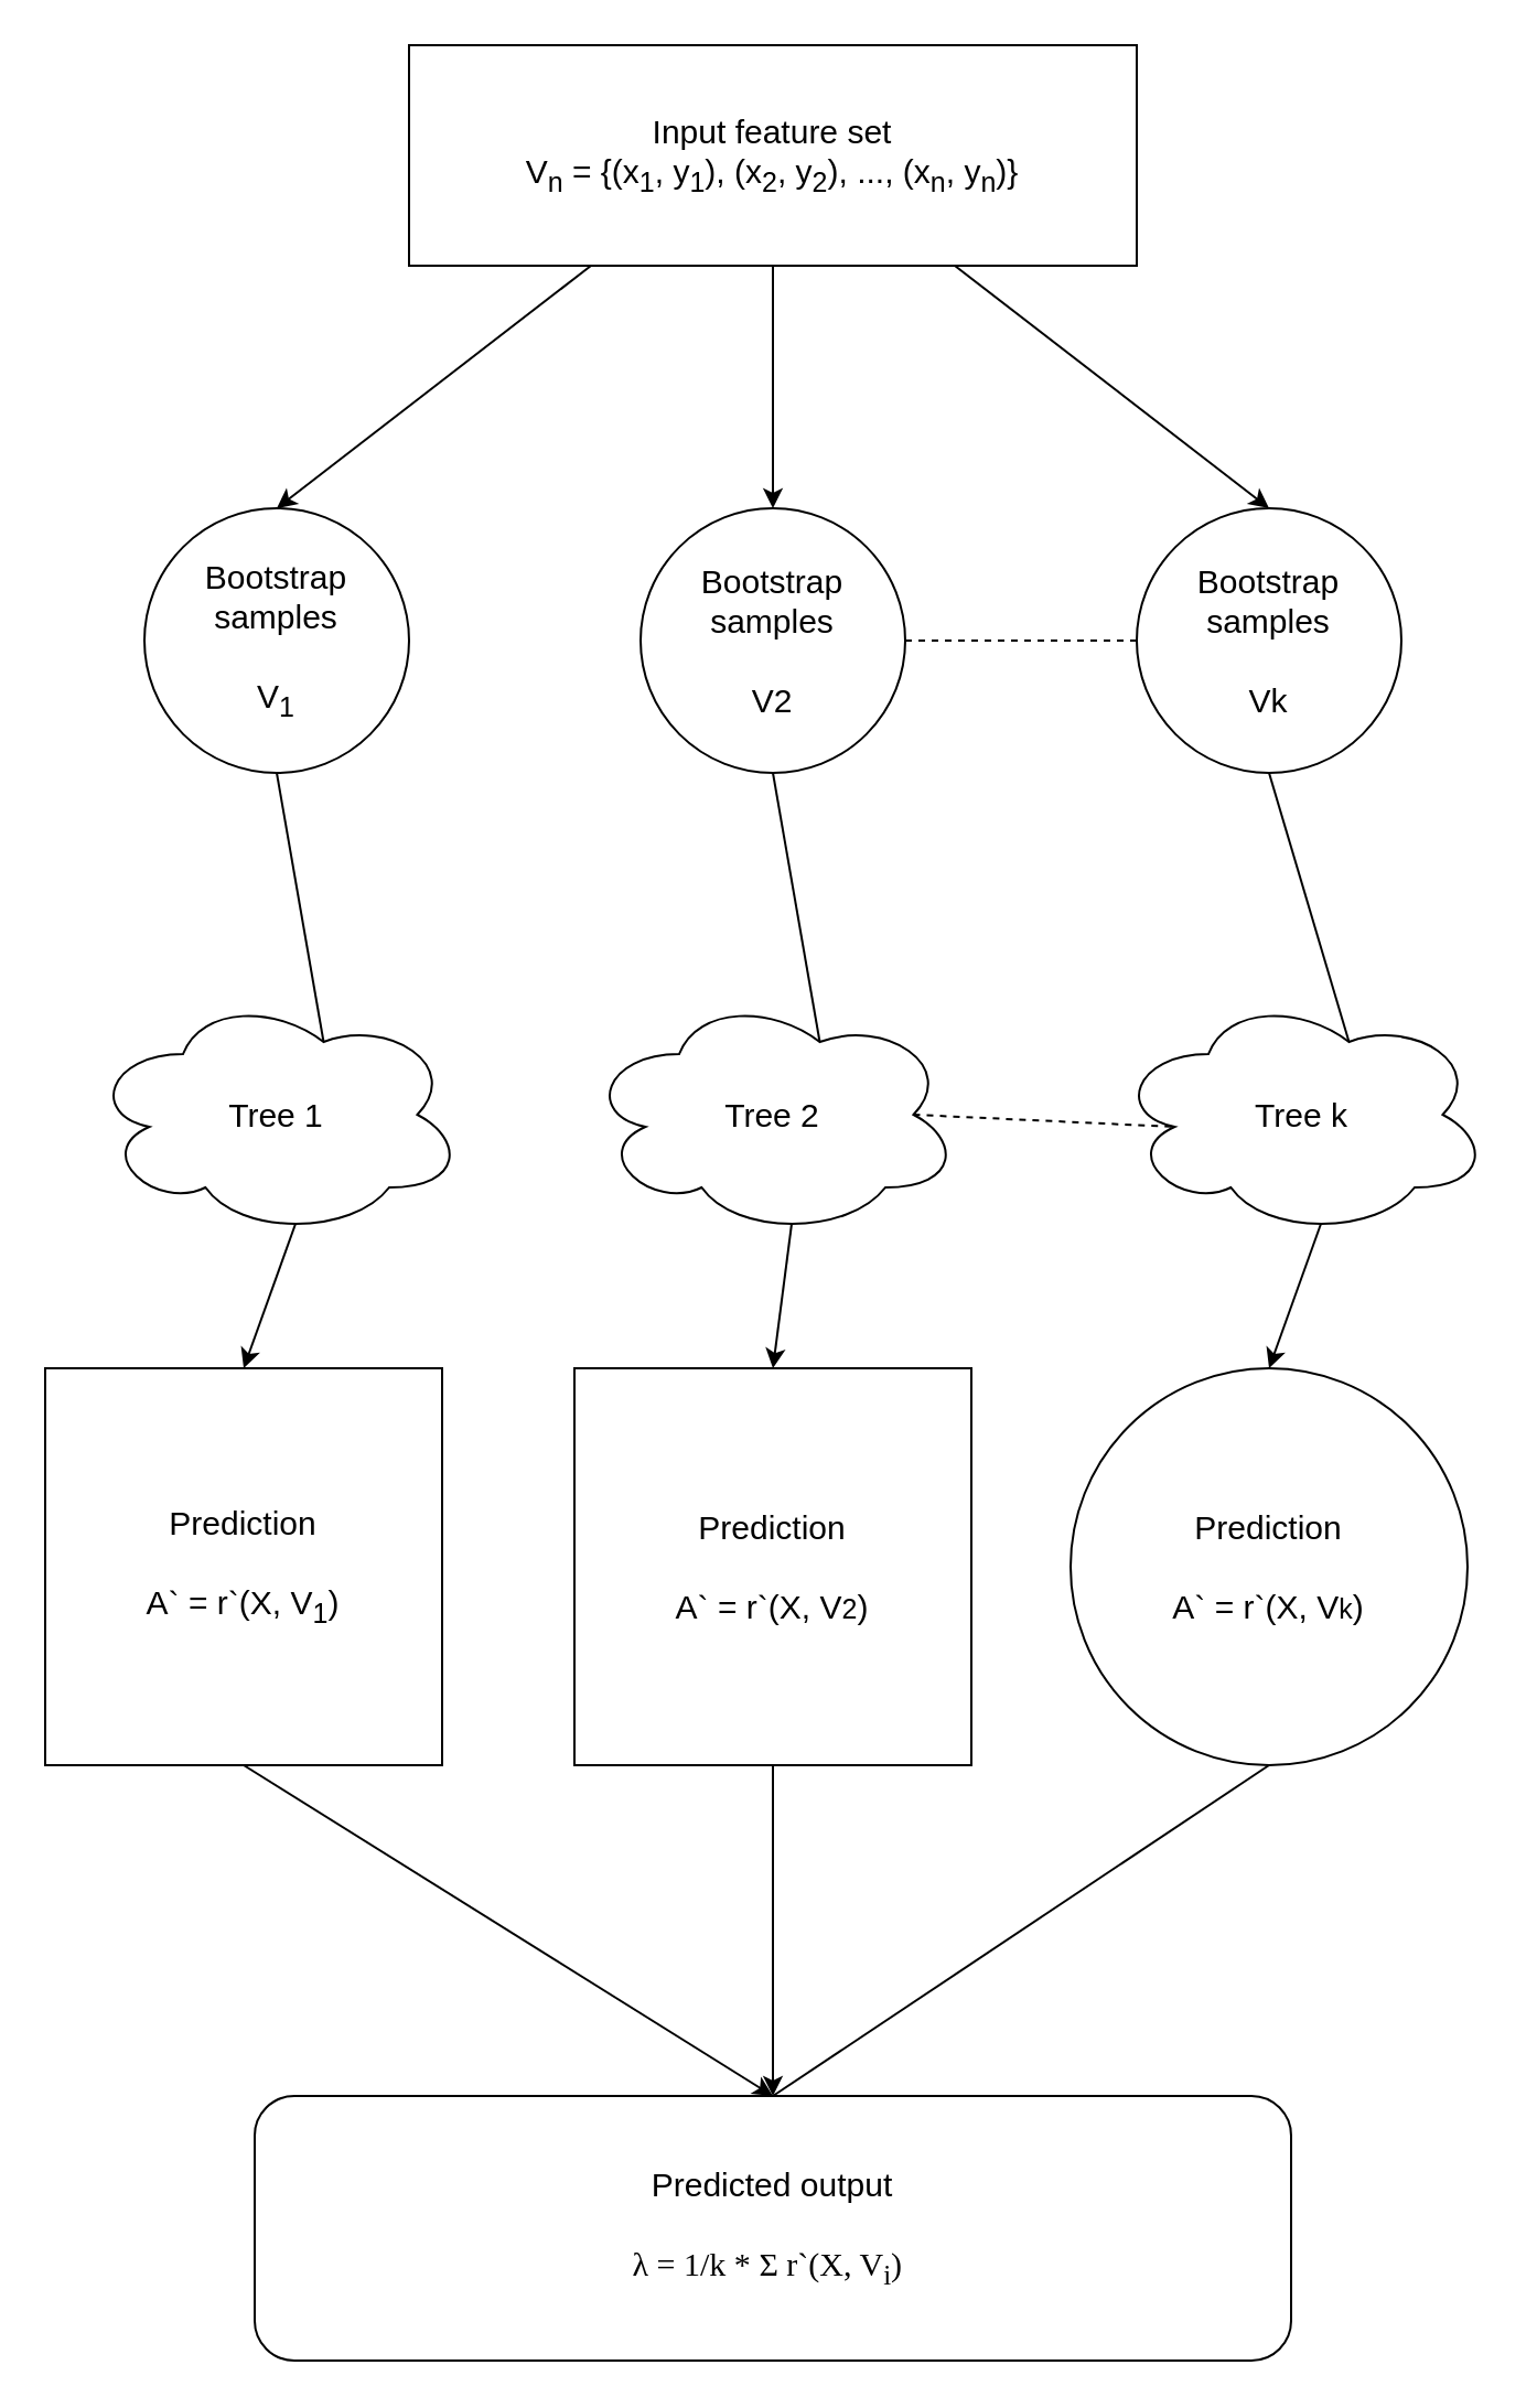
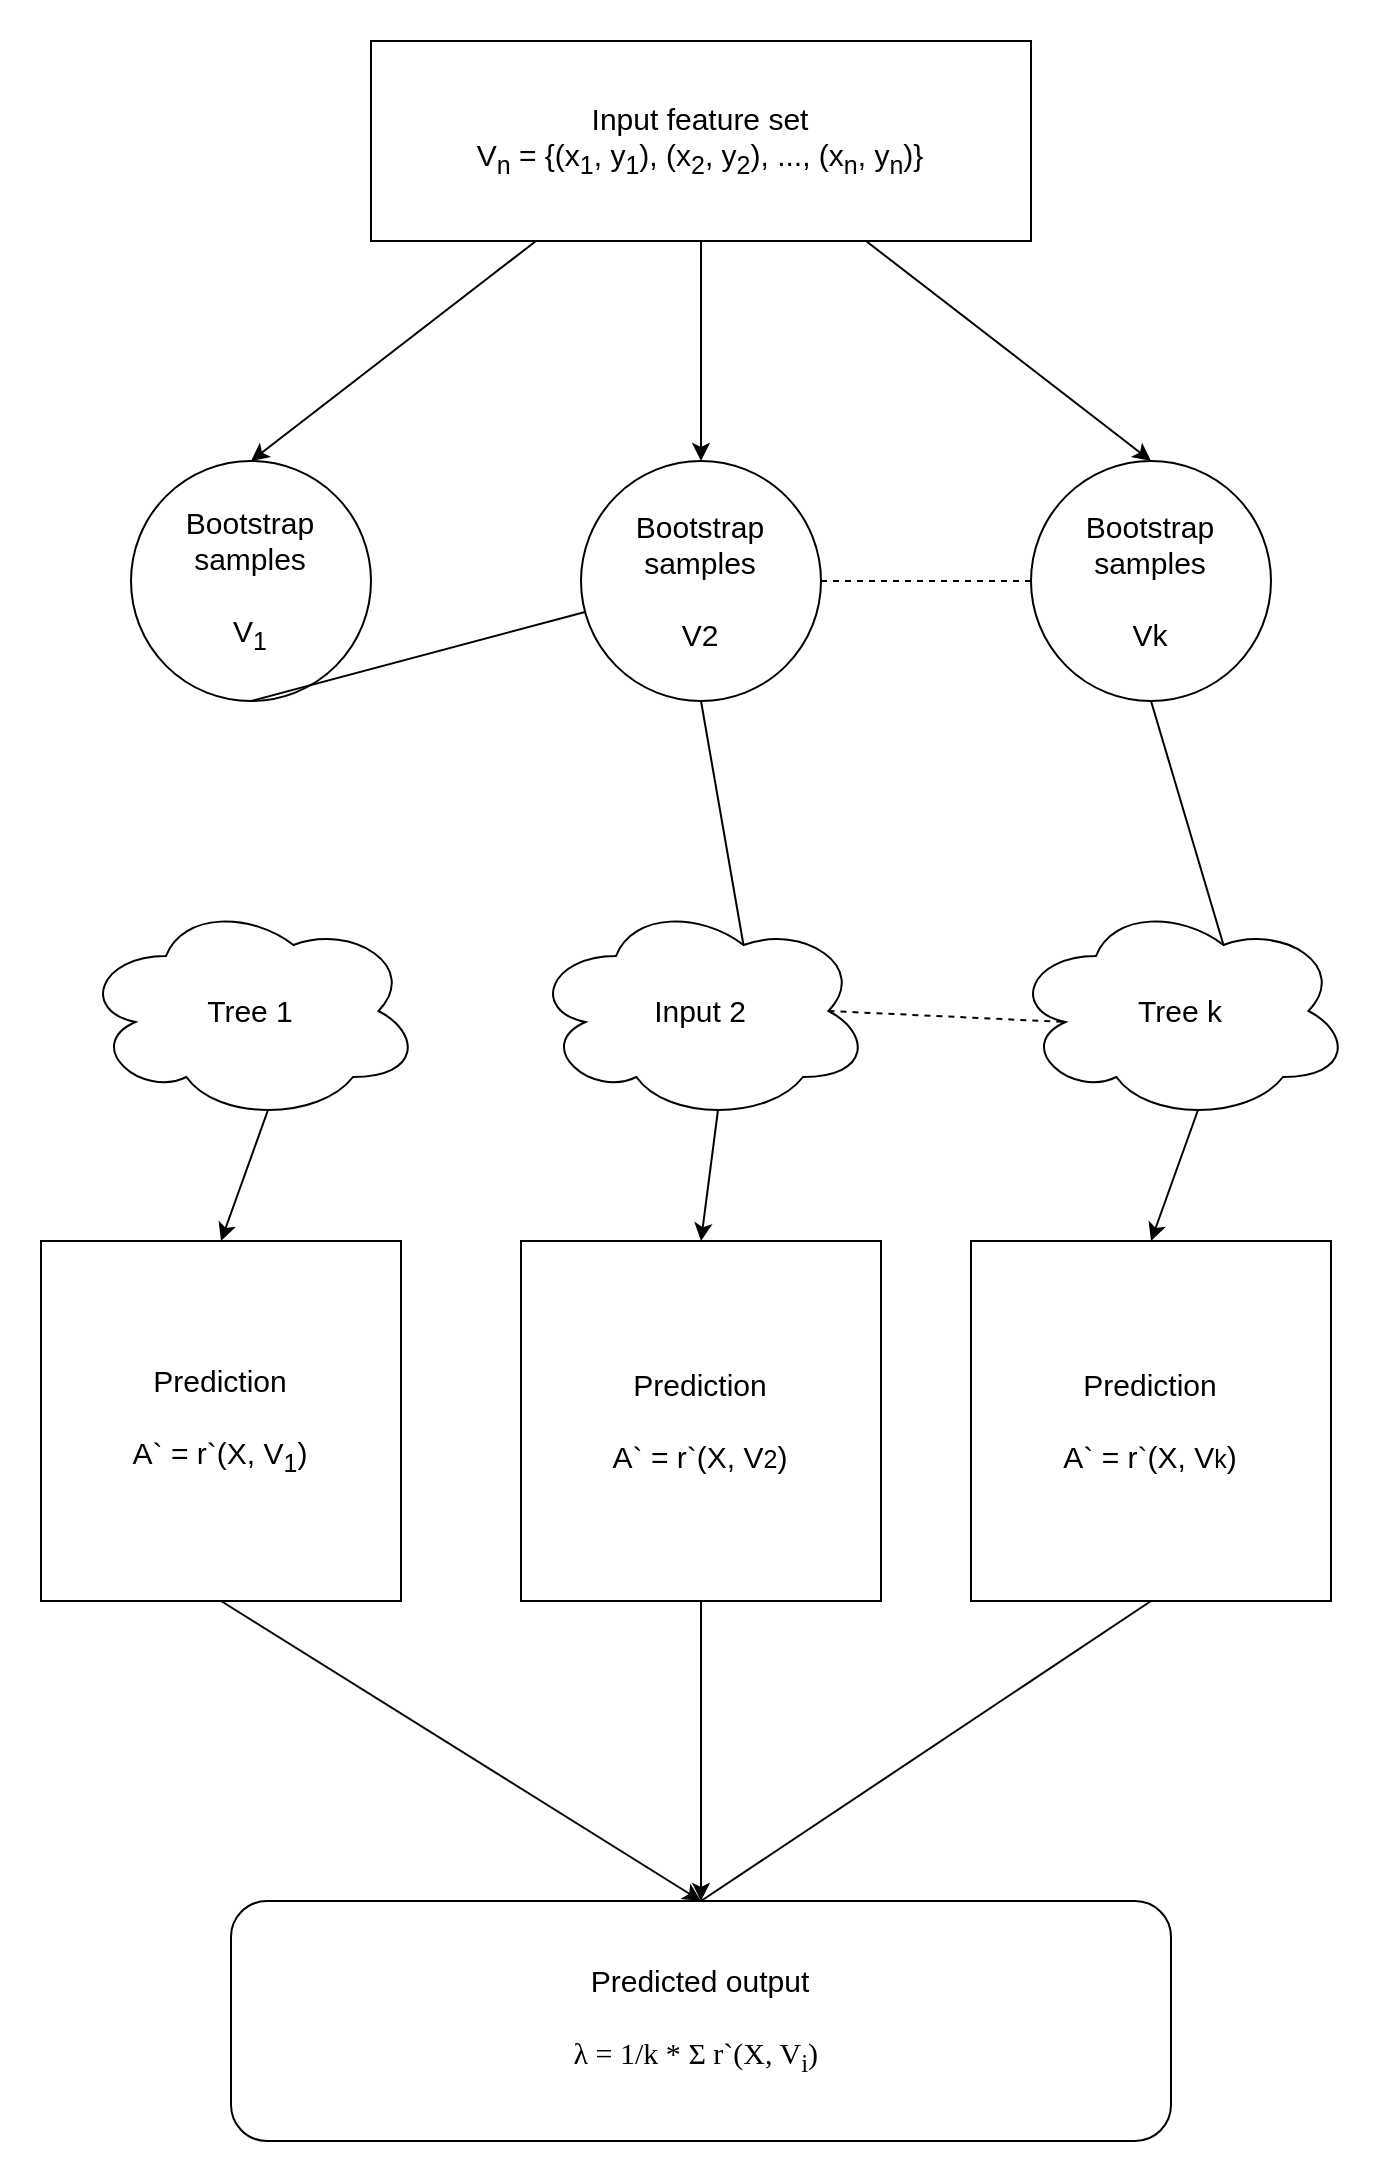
  <mxCell id="0" />
  <mxCell id="1" parent="0" />
  <mxCell id="2" value="&lt;font style=&quot;font-size: 15px;&quot;&gt;Input feature set&lt;/font&gt;&lt;div style=&quot;font-size: 15px;&quot;&gt;&lt;font style=&quot;font-size: 15px;&quot;&gt;V&lt;sub&gt;n&lt;/sub&gt; = {(x&lt;sub&gt;1&lt;/sub&gt;, y&lt;sub&gt;1&lt;/sub&gt;), (x&lt;sub&gt;2&lt;/sub&gt;, y&lt;sub&gt;2&lt;/sub&gt;), ..., (x&lt;sub&gt;n&lt;/sub&gt;, y&lt;sub&gt;n&lt;/sub&gt;)}&lt;/font&gt;&lt;/div&gt;" style="rounded=0;whiteSpace=wrap;html=1;" vertex="1" parent="1"><mxGeometry x="185" y="20" width="330" height="100" as="geometry" /></mxCell>
  <mxCell id="3" value="" style="endArrow=classic;html=1;rounded=0;exitX=0.25;exitY=1;exitDx=0;exitDy=0;entryX=0.5;entryY=0;entryDx=0;entryDy=0;" edge="1" parent="1" source="2" target="6"><mxGeometry width="50" height="50" relative="1" as="geometry"><mxPoint x="-85" y="360" as="sourcePoint" /><mxPoint x="155" y="230" as="targetPoint" /></mxGeometry></mxCell>
  <mxCell id="4" value="" style="endArrow=classic;html=1;rounded=0;exitX=0.5;exitY=1;exitDx=0;exitDy=0;entryX=0.5;entryY=0;entryDx=0;entryDy=0;" edge="1" parent="1" source="2" target="7"><mxGeometry width="50" height="50" relative="1" as="geometry"><mxPoint x="278" y="130" as="sourcePoint" /><mxPoint x="350" y="230" as="targetPoint" /></mxGeometry></mxCell>
  <mxCell id="5" value="" style="endArrow=classic;html=1;rounded=0;exitX=0.75;exitY=1;exitDx=0;exitDy=0;entryX=0.5;entryY=0;entryDx=0;entryDy=0;" edge="1" parent="1" source="2" target="8"><mxGeometry width="50" height="50" relative="1" as="geometry"><mxPoint x="458" y="120" as="sourcePoint" /><mxPoint x="535" y="230" as="targetPoint" /></mxGeometry></mxCell>
  <mxCell id="6" value="&lt;font style=&quot;font-size: 15px;&quot;&gt;Bootstrap&lt;/font&gt;&lt;div style=&quot;font-size: 15px;&quot;&gt;&lt;font style=&quot;font-size: 15px;&quot;&gt;samples&lt;/font&gt;&lt;/div&gt;&lt;div style=&quot;font-size: 15px;&quot;&gt;&lt;font style=&quot;font-size: 15px;&quot;&gt;&lt;br&gt;&lt;/font&gt;&lt;/div&gt;&lt;div style=&quot;font-size: 15px;&quot;&gt;&lt;font style=&quot;font-size: 15px;&quot;&gt;V&lt;sub style=&quot;&quot;&gt;1&lt;/sub&gt;&lt;/font&gt;&lt;/div&gt;" style="ellipse;whiteSpace=wrap;html=1;aspect=fixed;" vertex="1" parent="1"><mxGeometry x="65" y="230" width="120" height="120" as="geometry" /></mxCell>
  <mxCell id="7" value="&lt;font style=&quot;font-size: 15px;&quot;&gt;Bootstrap&lt;/font&gt;&lt;div style=&quot;font-size: 15px;&quot;&gt;&lt;font style=&quot;font-size: 15px;&quot;&gt;samples&lt;/font&gt;&lt;/div&gt;&lt;div style=&quot;font-size: 15px;&quot;&gt;&lt;font style=&quot;font-size: 15px;&quot;&gt;&lt;br&gt;&lt;/font&gt;&lt;/div&gt;&lt;div style=&quot;font-size: 15px;&quot;&gt;&lt;font style=&quot;font-size: 15px;&quot;&gt;V2&lt;/font&gt;&lt;/div&gt;" style="ellipse;whiteSpace=wrap;html=1;aspect=fixed;" vertex="1" parent="1"><mxGeometry x="290" y="230" width="120" height="120" as="geometry" /></mxCell>
  <mxCell id="8" value="&lt;font style=&quot;font-size: 15px;&quot;&gt;Bootstrap&lt;/font&gt;&lt;div style=&quot;font-size: 15px;&quot;&gt;&lt;font style=&quot;font-size: 15px;&quot;&gt;samples&lt;/font&gt;&lt;/div&gt;&lt;div style=&quot;font-size: 15px;&quot;&gt;&lt;font style=&quot;font-size: 15px;&quot;&gt;&lt;br&gt;&lt;/font&gt;&lt;/div&gt;&lt;div style=&quot;font-size: 15px;&quot;&gt;&lt;font style=&quot;font-size: 15px;&quot;&gt;Vk&lt;/font&gt;&lt;/div&gt;" style="ellipse;whiteSpace=wrap;html=1;aspect=fixed;" vertex="1" parent="1"><mxGeometry x="515" y="230" width="120" height="120" as="geometry" /></mxCell>
  <mxCell id="9" value="" style="endArrow=none;dashed=1;html=1;rounded=0;exitX=1;exitY=0.5;exitDx=0;exitDy=0;entryX=0;entryY=0.5;entryDx=0;entryDy=0;" edge="1" parent="1" source="7" target="8"><mxGeometry width="50" height="50" relative="1" as="geometry"><mxPoint x="-45" y="360" as="sourcePoint" /><mxPoint x="5" y="310" as="targetPoint" /></mxGeometry></mxCell>
  <mxCell id="10" value="&lt;font style=&quot;font-size: 15px;&quot;&gt;Tree 1&lt;/font&gt;" style="ellipse;shape=cloud;whiteSpace=wrap;html=1;" vertex="1" parent="1"><mxGeometry x="40" y="450" width="170" height="110" as="geometry" /></mxCell>
- <mxCell id="11" value="&lt;font style=&quot;font-size: 15px;&quot;&gt;Tree 2&lt;/font&gt;" style="ellipse;shape=cloud;whiteSpace=wrap;html=1;" vertex="1" parent="1"><mxGeometry x="265" y="450" width="170" height="110" as="geometry" /></mxCell>
+ <mxCell id="11" value="&lt;font style=&quot;font-size: 15px;&quot;&gt;Input 2&lt;/font&gt;" style="ellipse;shape=cloud;whiteSpace=wrap;html=1;" vertex="1" parent="1"><mxGeometry x="265" y="450" width="170" height="110" as="geometry" /></mxCell>
  <mxCell id="12" value="&lt;font style=&quot;font-size: 15px;&quot;&gt;Tree k&lt;/font&gt;" style="ellipse;shape=cloud;whiteSpace=wrap;html=1;" vertex="1" parent="1"><mxGeometry x="505" y="450" width="170" height="110" as="geometry" /></mxCell>
  <mxCell id="13" value="" style="endArrow=none;dashed=1;html=1;rounded=0;exitX=0.875;exitY=0.5;exitDx=0;exitDy=0;entryX=0.16;entryY=0.55;entryDx=0;entryDy=0;exitPerimeter=0;entryPerimeter=0;" edge="1" parent="1" source="11" target="12"><mxGeometry width="50" height="50" relative="1" as="geometry"><mxPoint x="435" y="430" as="sourcePoint" /><mxPoint x="540" y="430" as="targetPoint" /></mxGeometry></mxCell>
- <mxCell id="14" value="" style="endArrow=none;html=1;rounded=0;exitX=0.5;exitY=1;exitDx=0;exitDy=0;entryX=0.625;entryY=0.2;entryDx=0;entryDy=0;entryPerimeter=0;" edge="1" parent="1" source="6" target="10"><mxGeometry width="50" height="50" relative="1" as="geometry"><mxPoint x="155" y="330" as="sourcePoint" /><mxPoint x="205" y="280" as="targetPoint" /></mxGeometry></mxCell>
+ <mxCell id="14" value="" style="endArrow=none;html=1;rounded=0;exitX=0.5;exitY=1;exitDx=0;exitDy=0;" edge="1" parent="1" source="6" target="7"><mxGeometry width="50" height="50" relative="1" as="geometry"><mxPoint x="155" y="330" as="sourcePoint" /><mxPoint x="205" y="280" as="targetPoint" /></mxGeometry></mxCell>
  <mxCell id="15" value="" style="endArrow=none;html=1;rounded=0;exitX=0.5;exitY=1;exitDx=0;exitDy=0;entryX=0.625;entryY=0.2;entryDx=0;entryDy=0;entryPerimeter=0;" edge="1" parent="1" source="7" target="11"><mxGeometry width="50" height="50" relative="1" as="geometry"><mxPoint x="135" y="360" as="sourcePoint" /><mxPoint x="156" y="482" as="targetPoint" /></mxGeometry></mxCell>
  <mxCell id="16" value="" style="endArrow=none;html=1;rounded=0;exitX=0.5;exitY=1;exitDx=0;exitDy=0;entryX=0.625;entryY=0.2;entryDx=0;entryDy=0;entryPerimeter=0;" edge="1" parent="1" source="8" target="12"><mxGeometry width="50" height="50" relative="1" as="geometry"><mxPoint x="145" y="370" as="sourcePoint" /><mxPoint x="166" y="492" as="targetPoint" /></mxGeometry></mxCell>
  <mxCell id="17" value="&lt;font style=&quot;font-size: 15px;&quot;&gt;Prediction&lt;/font&gt;&lt;div&gt;&lt;font style=&quot;font-size: 15px;&quot;&gt;&lt;br&gt;&lt;/font&gt;&lt;/div&gt;&lt;div&gt;&lt;font style=&quot;font-size: 15px;&quot;&gt;A` = r`(X, V&lt;sub&gt;1&lt;/sub&gt;)&lt;/font&gt;&lt;/div&gt;" style="whiteSpace=wrap;html=1;aspect=fixed;" vertex="1" parent="1"><mxGeometry x="20" y="620" width="180" height="180" as="geometry" /></mxCell>
  <mxCell id="18" value="&lt;font style=&quot;font-size: 15px;&quot;&gt;Prediction&lt;/font&gt;&lt;div&gt;&lt;font style=&quot;font-size: 15px;&quot;&gt;&lt;br&gt;&lt;/font&gt;&lt;/div&gt;&lt;div&gt;&lt;font style=&quot;font-size: 15px;&quot;&gt;A` = r`(X, V&lt;/font&gt;&lt;font style=&quot;&quot;&gt;&lt;span style=&quot;font-size: 12.5px;&quot;&gt;2&lt;/span&gt;&lt;span style=&quot;font-size: 15px;&quot;&gt;)&lt;/span&gt;&lt;/font&gt;&lt;/div&gt;" style="whiteSpace=wrap;html=1;aspect=fixed;" vertex="1" parent="1"><mxGeometry x="260" y="620" width="180" height="180" as="geometry" /></mxCell>
- <mxCell id="19" value="&lt;font style=&quot;font-size: 15px;&quot;&gt;Prediction&lt;/font&gt;&lt;div&gt;&lt;font style=&quot;font-size: 15px;&quot;&gt;&lt;br&gt;&lt;/font&gt;&lt;/div&gt;&lt;div&gt;&lt;font style=&quot;font-size: 15px;&quot;&gt;A` = r`(X, V&lt;/font&gt;&lt;font style=&quot;&quot;&gt;&lt;span style=&quot;font-size: 12.5px;&quot;&gt;k&lt;/span&gt;&lt;span style=&quot;font-size: 15px;&quot;&gt;)&lt;/span&gt;&lt;/font&gt;&lt;/div&gt;" style="ellipse;whiteSpace=wrap;html=1;aspect=fixed;" vertex="1" parent="1"><mxGeometry x="485" y="620" width="180" height="180" as="geometry" /></mxCell>
+ <mxCell id="19" value="&lt;font style=&quot;font-size: 15px;&quot;&gt;Prediction&lt;/font&gt;&lt;div&gt;&lt;font style=&quot;font-size: 15px;&quot;&gt;&lt;br&gt;&lt;/font&gt;&lt;/div&gt;&lt;div&gt;&lt;font style=&quot;font-size: 15px;&quot;&gt;A` = r`(X, V&lt;/font&gt;&lt;font style=&quot;&quot;&gt;&lt;span style=&quot;font-size: 12.5px;&quot;&gt;k&lt;/span&gt;&lt;span style=&quot;font-size: 15px;&quot;&gt;)&lt;/span&gt;&lt;/font&gt;&lt;/div&gt;" style="whiteSpace=wrap;html=1;aspect=fixed;" vertex="1" parent="1"><mxGeometry x="485" y="620" width="180" height="180" as="geometry" /></mxCell>
  <mxCell id="20" value="" style="endArrow=classic;html=1;rounded=0;exitX=0.55;exitY=0.95;exitDx=0;exitDy=0;exitPerimeter=0;entryX=0.5;entryY=0;entryDx=0;entryDy=0;" edge="1" parent="1" source="10" target="17"><mxGeometry width="50" height="50" relative="1" as="geometry"><mxPoint x="-65" y="450" as="sourcePoint" /><mxPoint x="-15" y="400" as="targetPoint" /></mxGeometry></mxCell>
  <mxCell id="21" value="" style="endArrow=classic;html=1;rounded=0;exitX=0.55;exitY=0.95;exitDx=0;exitDy=0;exitPerimeter=0;entryX=0.5;entryY=0;entryDx=0;entryDy=0;" edge="1" parent="1" source="11" target="18"><mxGeometry width="50" height="50" relative="1" as="geometry"><mxPoint x="144" y="565" as="sourcePoint" /><mxPoint x="135" y="630" as="targetPoint" /></mxGeometry></mxCell>
  <mxCell id="22" value="" style="endArrow=classic;html=1;rounded=0;exitX=0.55;exitY=0.95;exitDx=0;exitDy=0;exitPerimeter=0;entryX=0.5;entryY=0;entryDx=0;entryDy=0;" edge="1" parent="1" source="12" target="19"><mxGeometry width="50" height="50" relative="1" as="geometry"><mxPoint x="154" y="575" as="sourcePoint" /><mxPoint x="145" y="640" as="targetPoint" /></mxGeometry></mxCell>
  <mxCell id="23" value="&lt;font style=&quot;font-size: 15px;&quot;&gt;Predicted output&lt;/font&gt;&lt;div style=&quot;font-size: 15px;&quot;&gt;&lt;font style=&quot;font-size: 15px;&quot;&gt;&lt;br&gt;&lt;/font&gt;&lt;/div&gt;&lt;div style=&quot;font-size: 15px;&quot;&gt;&lt;font style=&quot;font-size: 15px;&quot;&gt;&lt;font style=&quot;font-size: 15px;&quot;&gt;&lt;span style=&quot;background-color: transparent; font-family: &amp;quot;Times New Roman&amp;quot;, serif; white-space-collapse: preserve;&quot;&gt;λ = 1/k * &lt;/span&gt;&lt;/font&gt;&lt;span style=&quot;background-color: transparent; font-family: &amp;quot;Times New Roman&amp;quot;, serif; white-space-collapse: preserve;&quot;&gt;Σ r`(X, V&lt;sub&gt;i&lt;/sub&gt;)&lt;/span&gt;&lt;span style=&quot;background-color: initial;&quot;&gt;&amp;nbsp;&lt;/span&gt;&lt;/font&gt;&lt;/div&gt;" style="rounded=1;whiteSpace=wrap;html=1;" vertex="1" parent="1"><mxGeometry x="115" y="950" width="470" height="120" as="geometry" /></mxCell>
  <mxCell id="24" value="" style="endArrow=classic;html=1;rounded=0;entryX=0.5;entryY=0;entryDx=0;entryDy=0;exitX=0.5;exitY=1;exitDx=0;exitDy=0;" edge="1" parent="1" source="17" target="23"><mxGeometry width="50" height="50" relative="1" as="geometry"><mxPoint x="225" y="690" as="sourcePoint" /><mxPoint x="275" y="640" as="targetPoint" /></mxGeometry></mxCell>
  <mxCell id="25" value="" style="endArrow=classic;html=1;rounded=0;entryX=0.5;entryY=0;entryDx=0;entryDy=0;exitX=0.5;exitY=1;exitDx=0;exitDy=0;" edge="1" parent="1" source="18" target="23"><mxGeometry width="50" height="50" relative="1" as="geometry"><mxPoint x="135" y="810" as="sourcePoint" /><mxPoint x="360" y="960" as="targetPoint" /></mxGeometry></mxCell>
  <mxCell id="26" value="" style="endArrow=none;html=1;rounded=0;entryX=0.5;entryY=0;entryDx=0;entryDy=0;exitX=0.5;exitY=1;exitDx=0;exitDy=0;" edge="1" parent="1" source="19" target="23"><mxGeometry width="50" height="50" relative="1" as="geometry"><mxPoint x="145" y="820" as="sourcePoint" /><mxPoint x="370" y="970" as="targetPoint" /></mxGeometry></mxCell>
